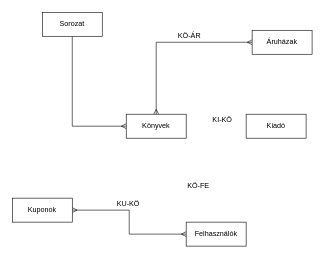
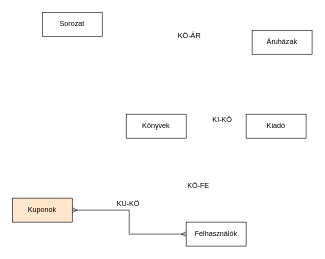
  <mxCell id="0" />
  <mxCell id="1" parent="0" />
- <mxCell id="2" style="edgeStyle=orthogonalEdgeStyle;rounded=0;orthogonalLoop=1;jettySize=auto;html=1;endArrow=none;endFill=0;startArrow=ERmany;startFill=0;" parent="1" source="3" target="6" edge="1"><mxGeometry relative="1" as="geometry" /></mxCell>
  <mxCell id="3" value="Könyvek" style="whiteSpace=wrap;html=1;align=center;" parent="1" vertex="1"><mxGeometry x="210" y="190" width="100" height="40" as="geometry" /></mxCell>
  <mxCell id="4" style="edgeStyle=orthogonalEdgeStyle;rounded=0;orthogonalLoop=1;jettySize=auto;html=1;startArrow=ERmany;startFill=0;endArrow=ERmany;endFill=0;" parent="1" source="5" target="10" edge="1"><mxGeometry relative="1" as="geometry"><mxPoint x="460" y="340" as="targetPoint" /></mxGeometry></mxCell>
  <mxCell id="5" value="Felhasználók" style="whiteSpace=wrap;html=1;align=center;" parent="1" vertex="1"><mxGeometry x="310" y="370" width="100" height="40" as="geometry" /></mxCell>
  <mxCell id="6" value="Sorozat" style="whiteSpace=wrap;html=1;align=center;" parent="1" vertex="1"><mxGeometry x="70" y="20" width="100" height="40" as="geometry" /></mxCell>
- <mxCell id="7" style="edgeStyle=orthogonalEdgeStyle;rounded=0;orthogonalLoop=1;jettySize=auto;html=1;endArrow=ERmany;endFill=0;startArrow=ERmany;startFill=0;" parent="1" source="8" target="3" edge="1"><mxGeometry relative="1" as="geometry" /></mxCell>
  <mxCell id="8" value="Áruházak" style="whiteSpace=wrap;html=1;align=center;" parent="1" vertex="1"><mxGeometry x="420" y="50" width="100" height="40" as="geometry" /></mxCell>
  <mxCell id="9" value="Kiadó" style="whiteSpace=wrap;html=1;align=center;" parent="1" vertex="1"><mxGeometry x="410" y="190" width="100" height="40" as="geometry" /></mxCell>
- <mxCell id="10" value="Kuponok" style="whiteSpace=wrap;html=1;align=center;" parent="1" vertex="1"><mxGeometry x="20" y="330" width="100" height="40" as="geometry" /></mxCell>
+ <mxCell id="10" value="Kuponok" style="whiteSpace=wrap;html=1;align=center;fillColor=#ffe6cc;" parent="1" vertex="1"><mxGeometry x="20" y="330" width="100" height="40" as="geometry" /></mxCell>
  <mxCell id="11" value="KI-KÖ" style="text;html=1;align=center;verticalAlign=middle;resizable=0;points=[];autosize=1;" vertex="1" parent="1"><mxGeometry x="345" y="190" width="50" height="20" as="geometry" /></mxCell>
  <mxCell id="12" value="KU-KÖ" style="text;html=1;align=center;verticalAlign=middle;resizable=0;points=[];autosize=1;" vertex="1" parent="1"><mxGeometry x="188" y="330" width="50" height="20" as="geometry" /></mxCell>
  <mxCell id="13" value="KÖ-FE" style="text;html=1;align=center;verticalAlign=middle;resizable=0;points=[];autosize=1;" vertex="1" parent="1"><mxGeometry x="305" y="300" width="50" height="20" as="geometry" /></mxCell>
  <mxCell id="14" value="KÖ-ÁR" style="text;html=1;align=center;verticalAlign=middle;resizable=0;points=[];autosize=1;" vertex="1" parent="1"><mxGeometry x="290" y="50" width="50" height="20" as="geometry" /></mxCell>
